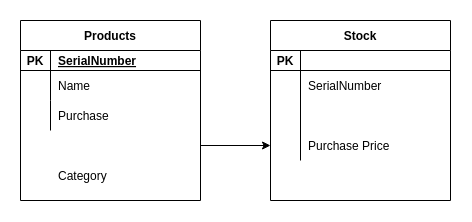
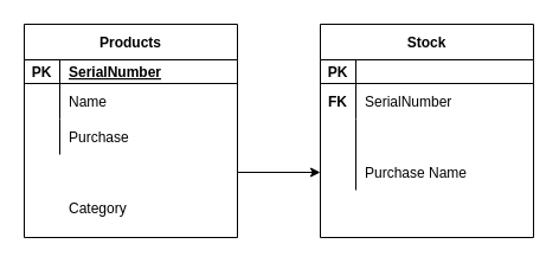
  <mxCell id="0" />
  <mxCell id="1" parent="0" />
  <mxCell id="2" value="Products" style="shape=table;startSize=30;container=1;collapsible=1;childLayout=tableLayout;fixedRows=1;rowLines=0;fontStyle=1;align=center;resizeLast=1;" vertex="1" parent="1"><mxGeometry x="20" y="20" width="180" height="180" as="geometry" /></mxCell>
  <mxCell id="3" value="" style="shape=partialRectangle;collapsible=0;dropTarget=0;pointerEvents=0;fillColor=none;top=0;left=0;bottom=1;right=0;points=[[0,0.5],[1,0.5]];portConstraint=eastwest;" vertex="1" parent="2"><mxGeometry y="30" width="180" height="20" as="geometry" /></mxCell>
  <mxCell id="4" value="PK" style="shape=partialRectangle;connectable=0;fillColor=none;top=0;left=0;bottom=0;right=0;fontStyle=1;overflow=hidden;" vertex="1" parent="3"><mxGeometry width="30" height="20" as="geometry" /></mxCell>
  <mxCell id="5" value="SerialNumber" style="shape=partialRectangle;connectable=0;fillColor=none;top=0;left=0;bottom=0;right=0;align=left;spacingLeft=6;fontStyle=5;overflow=hidden;" vertex="1" parent="3"><mxGeometry x="30" width="150" height="20" as="geometry" /></mxCell>
  <mxCell id="6" value="" style="shape=partialRectangle;collapsible=0;dropTarget=0;pointerEvents=0;fillColor=none;top=0;left=0;bottom=0;right=0;points=[[0,0.5],[1,0.5]];portConstraint=eastwest;" vertex="1" parent="2"><mxGeometry y="50" width="180" height="30" as="geometry" /></mxCell>
  <mxCell id="7" value="" style="shape=partialRectangle;connectable=0;fillColor=none;top=0;left=0;bottom=0;right=0;editable=1;overflow=hidden;" vertex="1" parent="6"><mxGeometry width="30" height="30" as="geometry" /></mxCell>
  <mxCell id="8" value="Name" style="shape=partialRectangle;connectable=0;fillColor=none;top=0;left=0;bottom=0;right=0;align=left;spacingLeft=6;overflow=hidden;" vertex="1" parent="6"><mxGeometry x="30" width="150" height="30" as="geometry" /></mxCell>
  <mxCell id="9" value="" style="shape=partialRectangle;collapsible=0;dropTarget=0;pointerEvents=0;fillColor=none;top=0;left=0;bottom=0;right=0;points=[[0,0.5],[1,0.5]];portConstraint=eastwest;" vertex="1" parent="2"><mxGeometry y="80" width="180" height="30" as="geometry" /></mxCell>
  <mxCell id="10" value="" style="shape=partialRectangle;connectable=0;fillColor=none;top=0;left=0;bottom=0;right=0;editable=1;overflow=hidden;" vertex="1" parent="9"><mxGeometry width="30" height="30" as="geometry" /></mxCell>
  <mxCell id="11" value="Purchase" style="shape=partialRectangle;connectable=0;fillColor=none;top=0;left=0;bottom=0;right=0;align=left;spacingLeft=6;overflow=hidden;" vertex="1" parent="9"><mxGeometry x="30" width="150" height="30" as="geometry" /></mxCell>
  <mxCell id="12" value="" style="shape=partialRectangle;collapsible=0;dropTarget=0;pointerEvents=0;fillColor=none;top=0;left=0;bottom=0;right=0;points=[[0,0.5],[1,0.5]];portConstraint=eastwest;" vertex="1" parent="2"><mxGeometry y="110" width="180" height="30" as="geometry" /></mxCell>
  <mxCell id="13" value="" style="shape=partialRectangle;connectable=0;fillColor=none;top=0;left=0;bottom=0;right=0;editable=1;overflow=hidden;" vertex="1" parent="12"><mxGeometry width="30" height="30" as="geometry" /></mxCell>
  <mxCell id="14" value="" style="shape=partialRectangle;collapsible=0;dropTarget=0;pointerEvents=0;fillColor=none;top=0;left=0;bottom=0;right=0;points=[[0,0.5],[1,0.5]];portConstraint=eastwest;" vertex="1" parent="1"><mxGeometry x="20" y="160" width="180" height="30" as="geometry" /></mxCell>
  <mxCell id="15" value="" style="shape=partialRectangle;connectable=0;fillColor=none;top=0;left=0;bottom=0;right=0;editable=1;overflow=hidden;" vertex="1" parent="14"><mxGeometry width="30" height="30" as="geometry" /></mxCell>
  <mxCell id="16" value="Category" style="shape=partialRectangle;connectable=0;fillColor=none;top=0;left=0;bottom=0;right=0;align=left;spacingLeft=6;overflow=hidden;" vertex="1" parent="14"><mxGeometry x="30" width="150" height="30" as="geometry" /></mxCell>
  <mxCell id="17" value="Stock" style="shape=table;startSize=30;container=1;collapsible=1;childLayout=tableLayout;fixedRows=1;rowLines=0;fontStyle=1;align=center;resizeLast=1;" vertex="1" parent="1"><mxGeometry x="270" y="20" width="180" height="180" as="geometry" /></mxCell>
  <mxCell id="18" value="" style="shape=partialRectangle;collapsible=0;dropTarget=0;pointerEvents=0;fillColor=none;top=0;left=0;bottom=1;right=0;points=[[0,0.5],[1,0.5]];portConstraint=eastwest;" vertex="1" parent="17"><mxGeometry y="30" width="180" height="20" as="geometry" /></mxCell>
  <mxCell id="19" value="PK" style="shape=partialRectangle;connectable=0;fillColor=none;top=0;left=0;bottom=0;right=0;fontStyle=1;overflow=hidden;" vertex="1" parent="18"><mxGeometry width="30" height="20" as="geometry" /></mxCell>
  <mxCell id="20" value="" style="shape=partialRectangle;collapsible=0;dropTarget=0;pointerEvents=0;fillColor=none;top=0;left=0;bottom=0;right=0;points=[[0,0.5],[1,0.5]];portConstraint=eastwest;" vertex="1" parent="17"><mxGeometry y="50" width="180" height="30" as="geometry" /></mxCell>
+ <mxCell id="21" value="FK" style="shape=partialRectangle;connectable=0;fillColor=none;top=0;left=0;bottom=0;right=0;editable=1;overflow=hidden;fontStyle=1" vertex="1" parent="20"><mxGeometry width="30" height="30" as="geometry" /></mxCell>
  <mxCell id="22" value="SerialNumber" style="shape=partialRectangle;connectable=0;fillColor=none;top=0;left=0;bottom=0;right=0;align=left;spacingLeft=6;overflow=hidden;" vertex="1" parent="20"><mxGeometry x="30" width="150" height="30" as="geometry" /></mxCell>
  <mxCell id="23" value="" style="shape=partialRectangle;collapsible=0;dropTarget=0;pointerEvents=0;fillColor=none;top=0;left=0;bottom=0;right=0;points=[[0,0.5],[1,0.5]];portConstraint=eastwest;" vertex="1" parent="17"><mxGeometry y="80" width="180" height="30" as="geometry" /></mxCell>
  <mxCell id="24" value="" style="shape=partialRectangle;connectable=0;fillColor=none;top=0;left=0;bottom=0;right=0;editable=1;overflow=hidden;" vertex="1" parent="23"><mxGeometry width="30" height="30" as="geometry" /></mxCell>
  <mxCell id="25" value="" style="shape=partialRectangle;collapsible=0;dropTarget=0;pointerEvents=0;fillColor=none;top=0;left=0;bottom=0;right=0;points=[[0,0.5],[1,0.5]];portConstraint=eastwest;" vertex="1" parent="17"><mxGeometry y="110" width="180" height="30" as="geometry" /></mxCell>
  <mxCell id="26" value="" style="shape=partialRectangle;connectable=0;fillColor=none;top=0;left=0;bottom=0;right=0;editable=1;overflow=hidden;" vertex="1" parent="25"><mxGeometry width="30" height="30" as="geometry" /></mxCell>
- <mxCell id="27" value="Purchase Price" style="shape=partialRectangle;connectable=0;fillColor=none;top=0;left=0;bottom=0;right=0;align=left;spacingLeft=6;overflow=hidden;" vertex="1" parent="25"><mxGeometry x="30" width="150" height="30" as="geometry" /></mxCell>
+ <mxCell id="27" value="Purchase Name" style="shape=partialRectangle;connectable=0;fillColor=none;top=0;left=0;bottom=0;right=0;align=left;spacingLeft=6;overflow=hidden;" vertex="1" parent="25"><mxGeometry x="30" width="150" height="30" as="geometry" /></mxCell>
  <mxCell id="28" style="edgeStyle=orthogonalEdgeStyle;rounded=0;orthogonalLoop=1;jettySize=auto;html=1;exitX=1;exitY=0.5;exitDx=0;exitDy=0;entryX=0;entryY=0.5;entryDx=0;entryDy=0;" edge="1" parent="1" source="12" target="25"><mxGeometry relative="1" as="geometry" /></mxCell>
